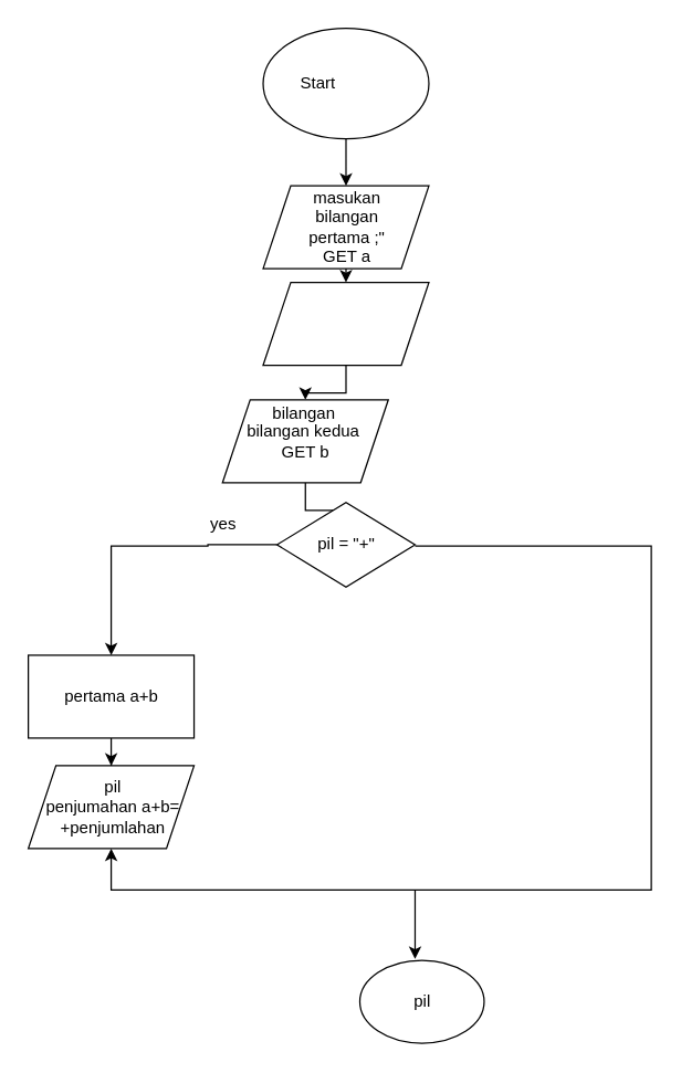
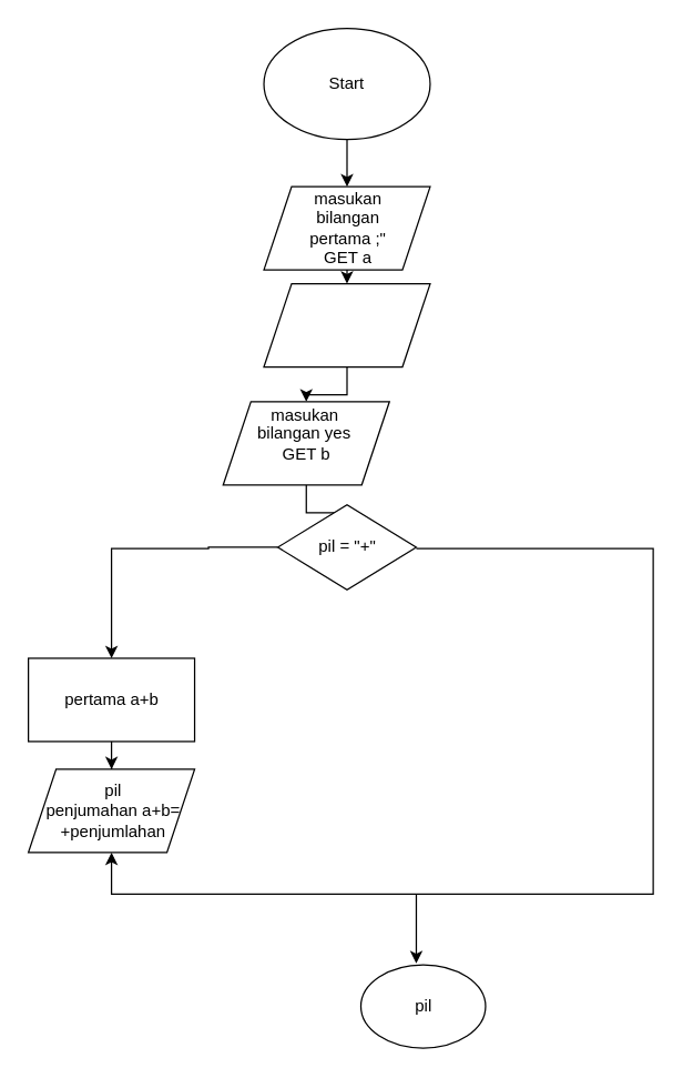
  <mxCell id="0" />
  <mxCell id="1" parent="0" />
  <mxCell id="2" style="edgeStyle=orthogonalEdgeStyle;rounded=0;orthogonalLoop=1;jettySize=auto;html=1;entryX=0.5;entryY=0;entryDx=0;entryDy=0;" edge="1" parent="1" source="3" target="5"><mxGeometry relative="1" as="geometry" /></mxCell>
  <mxCell id="3" value="" style="ellipse;whiteSpace=wrap;html=1;" vertex="1" parent="1"><mxGeometry x="190" y="20" width="120" height="80" as="geometry" /></mxCell>
  <mxCell id="4" style="edgeStyle=orthogonalEdgeStyle;rounded=0;orthogonalLoop=1;jettySize=auto;html=1;exitX=0.5;exitY=1;exitDx=0;exitDy=0;entryX=0.5;entryY=0;entryDx=0;entryDy=0;" edge="1" parent="1" source="5" target="7"><mxGeometry relative="1" as="geometry" /></mxCell>
  <mxCell id="5" value="" style="shape=parallelogram;perimeter=parallelogramPerimeter;whiteSpace=wrap;html=1;fixedSize=1;" vertex="1" parent="1"><mxGeometry x="190" y="134" width="120" height="60" as="geometry" /></mxCell>
  <mxCell id="6" style="edgeStyle=orthogonalEdgeStyle;rounded=0;orthogonalLoop=1;jettySize=auto;html=1;exitX=0.5;exitY=1;exitDx=0;exitDy=0;" edge="1" parent="1" source="7" target="9"><mxGeometry relative="1" as="geometry" /></mxCell>
  <mxCell id="7" value="" style="shape=parallelogram;perimeter=parallelogramPerimeter;whiteSpace=wrap;html=1;fixedSize=1;" vertex="1" parent="1"><mxGeometry x="190" y="204" width="120" height="60" as="geometry" /></mxCell>
  <mxCell id="8" style="edgeStyle=orthogonalEdgeStyle;rounded=0;orthogonalLoop=1;jettySize=auto;html=1;entryX=0;entryY=0.5;entryDx=0;entryDy=0;" edge="1" parent="1" source="9" target="12"><mxGeometry relative="1" as="geometry" /></mxCell>
- <mxCell id="9" value="bilangan kedua&amp;nbsp;&lt;br&gt;GET b" style="shape=parallelogram;perimeter=parallelogramPerimeter;whiteSpace=wrap;html=1;fixedSize=1;" vertex="1" parent="1"><mxGeometry x="160.62" y="289" width="120" height="60" as="geometry" /></mxCell>
+ <mxCell id="9" value="bilangan yes&amp;nbsp;&lt;br&gt;GET b" style="shape=parallelogram;perimeter=parallelogramPerimeter;whiteSpace=wrap;html=1;fixedSize=1;" vertex="1" parent="1"><mxGeometry x="160.62" y="289" width="120" height="60" as="geometry" /></mxCell>
  <mxCell id="10" style="edgeStyle=orthogonalEdgeStyle;rounded=0;orthogonalLoop=1;jettySize=auto;html=1;entryX=0.5;entryY=0;entryDx=0;entryDy=0;" edge="1" parent="1" source="12" target="14"><mxGeometry relative="1" as="geometry"><mxPoint x="80" y="444" as="targetPoint" /><Array as="points"><mxPoint x="150" y="394" /><mxPoint x="150" y="395" /><mxPoint x="80" y="395" /></Array></mxGeometry></mxCell>
  <mxCell id="11" style="edgeStyle=orthogonalEdgeStyle;rounded=0;orthogonalLoop=1;jettySize=auto;html=1;entryX=0.5;entryY=1;entryDx=0;entryDy=0;" edge="1" parent="1" target="15"><mxGeometry relative="1" as="geometry"><mxPoint x="80" y="634" as="targetPoint" /><mxPoint x="299.995" y="395" as="sourcePoint" /><Array as="points"><mxPoint x="471" y="395" /><mxPoint x="471" y="644" /><mxPoint x="80" y="644" /></Array></mxGeometry></mxCell>
  <mxCell id="12" value="" style="rhombus;whiteSpace=wrap;html=1;rotation=90;" vertex="1" parent="1"><mxGeometry x="219.37" y="344" width="61.25" height="100" as="geometry" /></mxCell>
  <mxCell id="13" style="edgeStyle=orthogonalEdgeStyle;rounded=0;orthogonalLoop=1;jettySize=auto;html=1;exitX=0.5;exitY=1;exitDx=0;exitDy=0;" edge="1" parent="1" source="14" target="15"><mxGeometry relative="1" as="geometry" /></mxCell>
  <mxCell id="14" value="" style="rounded=0;whiteSpace=wrap;html=1;" vertex="1" parent="1"><mxGeometry x="20" y="474" width="120" height="60" as="geometry" /></mxCell>
  <mxCell id="15" value="" style="shape=parallelogram;perimeter=parallelogramPerimeter;whiteSpace=wrap;html=1;fixedSize=1;" vertex="1" parent="1"><mxGeometry x="20" y="554" width="120" height="60" as="geometry" /></mxCell>
  <mxCell id="16" value="" style="ellipse;whiteSpace=wrap;html=1;" vertex="1" parent="1"><mxGeometry x="260" y="695" width="90" height="60" as="geometry" /></mxCell>
  <mxCell id="17" value="" style="endArrow=classic;html=1;rounded=0;" edge="1" parent="1"><mxGeometry width="50" height="50" relative="1" as="geometry"><mxPoint x="300" y="644" as="sourcePoint" /><mxPoint x="300" y="694" as="targetPoint" /></mxGeometry></mxCell>
- <mxCell id="18" value="Start" style="text;html=1;strokeColor=none;fillColor=none;align=center;verticalAlign=middle;whiteSpace=wrap;rounded=0;" vertex="1" parent="1"><mxGeometry x="200" y="45" width="60" height="30" as="geometry" /></mxCell>
+ <mxCell id="18" value="Start" style="text;html=1;strokeColor=none;fillColor=none;align=center;verticalAlign=middle;whiteSpace=wrap;rounded=0;" vertex="1" parent="1"><mxGeometry x="220" y="45" width="60" height="30" as="geometry" /></mxCell>
  <mxCell id="19" value="masukan bilangan pertama ;&quot; GET a" style="text;html=1;strokeColor=none;fillColor=none;align=center;verticalAlign=middle;whiteSpace=wrap;rounded=0;" vertex="1" parent="1"><mxGeometry x="220.62" y="149" width="60" height="30" as="geometry" /></mxCell>
- <mxCell id="20" value="bilangan&amp;nbsp;" style="text;html=1;align=center;verticalAlign=middle;resizable=0;points=[];autosize=1;strokeColor=none;fillColor=none;" vertex="1" parent="1"><mxGeometry x="180.62" y="284" width="80" height="30" as="geometry" /></mxCell>
+ <mxCell id="20" value="masukan&amp;nbsp;" style="text;html=1;align=center;verticalAlign=middle;resizable=0;points=[];autosize=1;strokeColor=none;fillColor=none;" vertex="1" parent="1"><mxGeometry x="180.62" y="284" width="80" height="30" as="geometry" /></mxCell>
  <mxCell id="21" value="pil = &quot;+&quot;" style="text;html=1;align=center;verticalAlign=middle;resizable=0;points=[];autosize=1;strokeColor=none;fillColor=none;" vertex="1" parent="1"><mxGeometry x="220" y="379" width="60" height="30" as="geometry" /></mxCell>
- <mxCell id="22" value="yes" style="text;html=1;align=center;verticalAlign=middle;resizable=0;points=[];autosize=1;strokeColor=none;fillColor=none;" vertex="1" parent="1"><mxGeometry x="140.62" y="364" width="40" height="30" as="geometry" /></mxCell>
  <mxCell id="23" value="pertama a+b" style="text;html=1;align=center;verticalAlign=middle;resizable=0;points=[];autosize=1;strokeColor=none;fillColor=none;" vertex="1" parent="1"><mxGeometry x="20" y="489" width="120" height="30" as="geometry" /></mxCell>
  <mxCell id="24" value="pil &lt;br&gt;penjumahan a+b=&lt;br&gt;+penjumlahan" style="text;html=1;align=center;verticalAlign=middle;resizable=0;points=[];autosize=1;strokeColor=none;fillColor=none;" vertex="1" parent="1"><mxGeometry x="20.62" y="554" width="120" height="60" as="geometry" /></mxCell>
  <mxCell id="25" value="pil&lt;br&gt;" style="text;html=1;align=center;verticalAlign=middle;resizable=0;points=[];autosize=1;strokeColor=none;fillColor=none;" vertex="1" parent="1"><mxGeometry x="285" y="710" width="40" height="30" as="geometry" /></mxCell>
